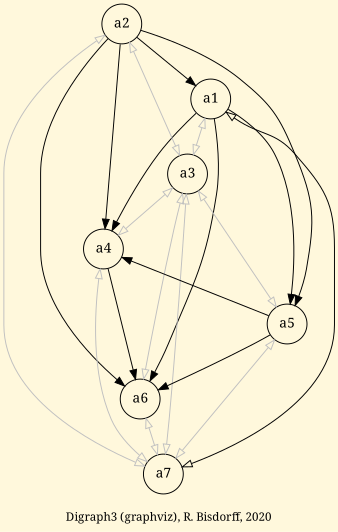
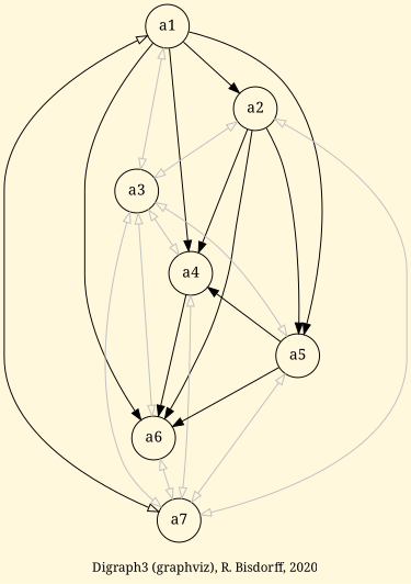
  digraph {
    bgcolor=cornsilk
    fontname="Noto Serif"
    fontsize=12
    label="\nDigraph3 (graphviz), R. Bisdorff, 2020"
    node [fontname="Noto Serif" shape=circle]
    edge [color=black dir=both fontname="Noto Serif" arrowhead=empty arrowtail=empty]
    n1 [label=a1]
    n2 [label=a2]
    n3 [label=a3]
    n4 [label=a4]
    n5 [label=a5]
    n6 [label=a6]
    n7 [label=a7]
    subgraph sub_1 {
      rank=max
    }
    subgraph sub_2 {
      rank=min
    }
-   n2 -> n1 [dir=forward arrowhead="" arrowtail=""]
+   n1 -> n2 [dir=forward arrowhead="" arrowtail=""]
    n1 -> n3 [color=grey]
    n1 -> n4 [dir=forward arrowhead="" arrowtail=""]
    n1 -> n5 [dir=forward arrowhead="" arrowtail=""]
    n1 -> n6 [dir=forward arrowhead="" arrowtail=""]
    n1 -> n7
    n2 -> n3 [color=grey]
    n2 -> n4 [dir=forward arrowhead="" arrowtail=""]
    n2 -> n5 [dir=forward arrowhead="" arrowtail=""]
    n2 -> n6 [dir=forward arrowhead="" arrowtail=""]
    n2 -> n7 [color=grey]
    n3 -> n4 [color=grey]
    n3 -> n5 [color=grey]
    n3 -> n6 [color=grey]
    n3 -> n7 [color=grey]
    n4 -> n5 [dir=back arrowhead="" arrowtail=""]
    n4 -> n6 [dir=forward arrowhead="" arrowtail=""]
    n4 -> n7 [color=grey]
    n5 -> n6 [dir=forward arrowhead="" arrowtail=""]
    n5 -> n7 [color=grey]
    n6 -> n7 [color=grey]
  }
